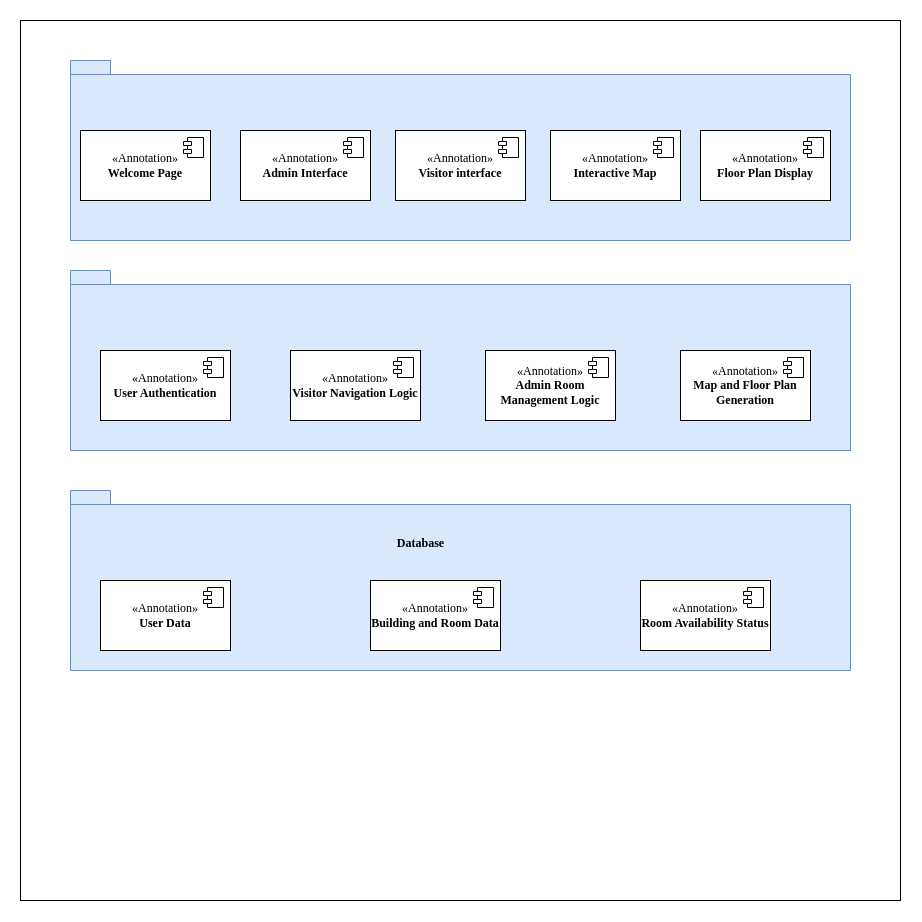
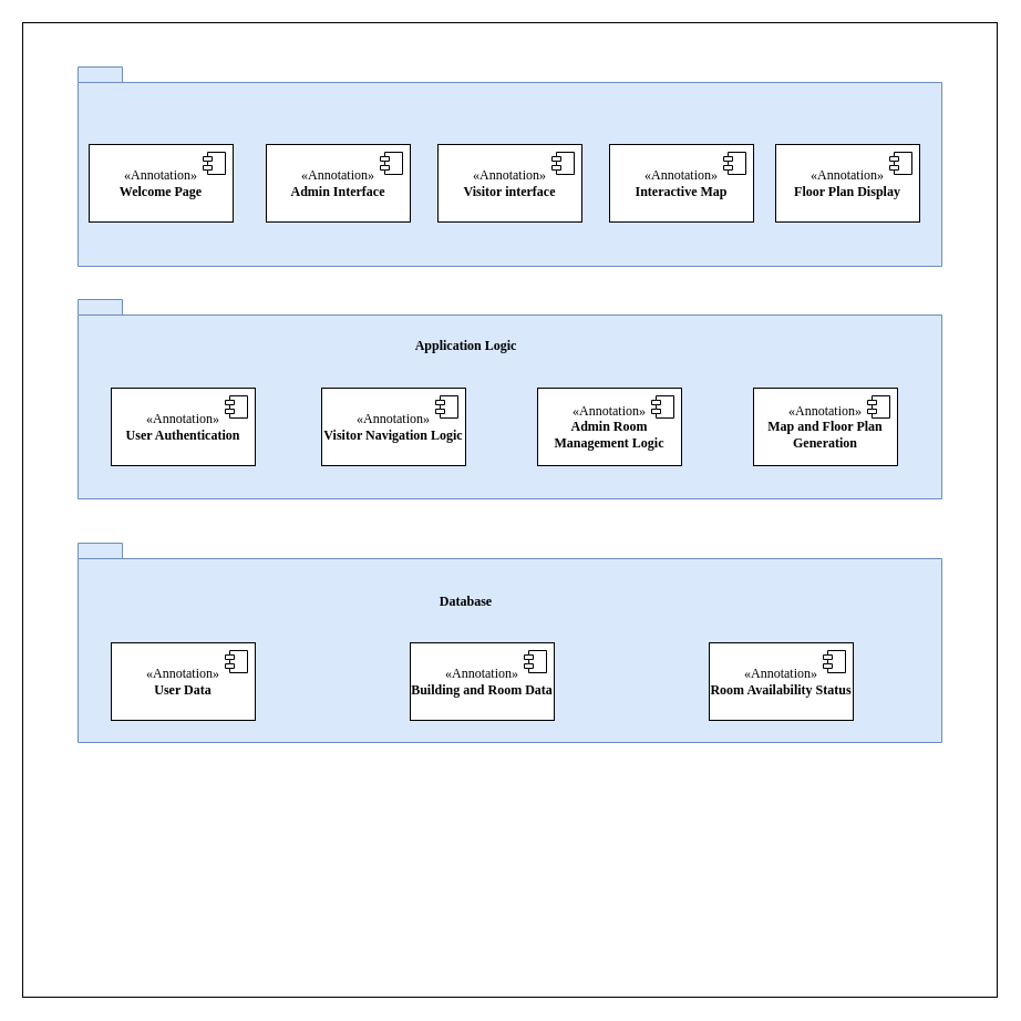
  <mxCell id="0" />
  <mxCell id="1" parent="0" />
  <mxCell id="2" value="" style="whiteSpace=wrap;html=1;aspect=fixed;fontFamily=Times New Roman;spacing=2;" vertex="1" parent="1"><mxGeometry y="20" width="880" height="880" as="geometry" x="20" /></mxCell>
  <mxCell id="3" value="" style="shape=folder;fontStyle=1;spacingTop=10;tabWidth=40;tabHeight=14;tabPosition=left;html=1;whiteSpace=wrap;fillColor=#dae8fc;strokeColor=#6c8ebf;fontFamily=Times New Roman;spacing=2;" vertex="1" parent="1"><mxGeometry x="70" y="60" width="780" height="180" as="geometry" /></mxCell>
  <mxCell id="4" value="" style="shape=folder;fontStyle=1;spacingTop=10;tabWidth=40;tabHeight=14;tabPosition=left;html=1;whiteSpace=wrap;fillColor=#dae8fc;strokeColor=#6c8ebf;fontFamily=Times New Roman;spacing=2;" vertex="1" parent="1"><mxGeometry x="70" y="270" width="780" height="180" as="geometry" /></mxCell>
  <mxCell id="5" value="" style="shape=folder;fontStyle=1;spacingTop=10;tabWidth=40;tabHeight=14;tabPosition=left;html=1;whiteSpace=wrap;fontFamily=Times New Roman;spacing=2;fillColor=#dae8fc;strokeColor=#6c8ebf;" vertex="1" parent="1"><mxGeometry x="70" y="490" width="780" height="180" as="geometry" /></mxCell>
  <mxCell id="6" value="«Annotation»&lt;br&gt;&lt;b&gt;Welcome Page&lt;/b&gt;" style="html=1;dropTarget=0;whiteSpace=wrap;fontFamily=Times New Roman;spacing=2;" vertex="1" parent="1"><mxGeometry x="80" y="130" width="130" height="70" as="geometry" /></mxCell>
  <mxCell id="7" value="" style="shape=module;jettyWidth=8;jettyHeight=4;fontFamily=Times New Roman;spacing=2;" vertex="1" parent="6"><mxGeometry x="1" width="20" height="20" relative="1" as="geometry"><mxPoint x="-27" y="7" as="offset" /></mxGeometry></mxCell>
  <mxCell id="8" value="«Annotation»&lt;br&gt;&lt;b&gt;Floor Plan Display&lt;/b&gt;" style="html=1;dropTarget=0;whiteSpace=wrap;fontFamily=Times New Roman;spacing=2;" vertex="1" parent="1"><mxGeometry x="700" y="130" width="130" height="70" as="geometry" /></mxCell>
  <mxCell id="9" value="" style="shape=module;jettyWidth=8;jettyHeight=4;fontFamily=Times New Roman;spacing=2;" vertex="1" parent="8"><mxGeometry x="1" width="20" height="20" relative="1" as="geometry"><mxPoint x="-27" y="7" as="offset" /></mxGeometry></mxCell>
  <mxCell id="10" value="«Annotation»&lt;br&gt;&lt;b&gt;Admin Interface&lt;/b&gt;" style="html=1;dropTarget=0;whiteSpace=wrap;fontFamily=Times New Roman;spacing=2;" vertex="1" parent="1"><mxGeometry x="240" y="130" width="130" height="70" as="geometry" /></mxCell>
  <mxCell id="11" value="" style="shape=module;jettyWidth=8;jettyHeight=4;fontFamily=Times New Roman;spacing=2;" vertex="1" parent="10"><mxGeometry x="1" width="20" height="20" relative="1" as="geometry"><mxPoint x="-27" y="7" as="offset" /></mxGeometry></mxCell>
  <mxCell id="12" value="«Annotation»&lt;br&gt;&lt;b&gt;Visitor interface&lt;/b&gt;" style="html=1;dropTarget=0;whiteSpace=wrap;fontFamily=Times New Roman;spacing=2;" vertex="1" parent="1"><mxGeometry x="395" y="130" width="130" height="70" as="geometry" /></mxCell>
  <mxCell id="13" value="" style="shape=module;jettyWidth=8;jettyHeight=4;fontFamily=Times New Roman;spacing=2;" vertex="1" parent="12"><mxGeometry x="1" width="20" height="20" relative="1" as="geometry"><mxPoint x="-27" y="7" as="offset" /></mxGeometry></mxCell>
  <mxCell id="14" value="«Annotation»&lt;br&gt;&lt;b&gt;Interactive Map&lt;/b&gt;" style="html=1;dropTarget=0;whiteSpace=wrap;fontFamily=Times New Roman;spacing=2;" vertex="1" parent="1"><mxGeometry x="550" y="130" width="130" height="70" as="geometry" /></mxCell>
  <mxCell id="15" value="" style="shape=module;jettyWidth=8;jettyHeight=4;fontFamily=Times New Roman;spacing=2;" vertex="1" parent="14"><mxGeometry x="1" width="20" height="20" relative="1" as="geometry"><mxPoint x="-27" y="7" as="offset" /></mxGeometry></mxCell>
  <mxCell id="16" value="«Annotation»&lt;br&gt;&lt;b&gt;User Authentication&lt;/b&gt;" style="html=1;dropTarget=0;whiteSpace=wrap;fontFamily=Times New Roman;spacing=2;" vertex="1" parent="1"><mxGeometry x="100" y="350" width="130" height="70" as="geometry" /></mxCell>
  <mxCell id="17" value="" style="shape=module;jettyWidth=8;jettyHeight=4;fontFamily=Times New Roman;spacing=2;" vertex="1" parent="16"><mxGeometry x="1" width="20" height="20" relative="1" as="geometry"><mxPoint x="-27" y="7" as="offset" /></mxGeometry></mxCell>
  <mxCell id="18" value="«Annotation»&lt;br&gt;&lt;b&gt;Visitor Navigation Logic&lt;/b&gt;" style="html=1;dropTarget=0;whiteSpace=wrap;fontFamily=Times New Roman;spacing=2;" vertex="1" parent="1"><mxGeometry x="290" y="350" width="130" height="70" as="geometry" /></mxCell>
  <mxCell id="19" value="" style="shape=module;jettyWidth=8;jettyHeight=4;fontFamily=Times New Roman;spacing=2;" vertex="1" parent="18"><mxGeometry x="1" width="20" height="20" relative="1" as="geometry"><mxPoint x="-27" y="7" as="offset" /></mxGeometry></mxCell>
+ <mxCell id="20" value="Application Logic" style="text;align=center;fontStyle=1;verticalAlign=middle;spacingLeft=3;spacingRight=3;strokeColor=none;rotatable=0;points=[[0,0.5],[1,0.5]];portConstraint=eastwest;html=1;fontFamily=Times New Roman;spacing=2;" vertex="1" parent="1"><mxGeometry x="380" y="299" width="80" height="26" as="geometry" /></mxCell>
  <mxCell id="21" value="«Annotation»&lt;br&gt;&lt;b&gt;Admin Room Management Logic&lt;/b&gt;" style="html=1;dropTarget=0;whiteSpace=wrap;fontFamily=Times New Roman;spacing=2;" vertex="1" parent="1"><mxGeometry x="485" y="350" width="130" height="70" as="geometry" /></mxCell>
  <mxCell id="22" value="" style="shape=module;jettyWidth=8;jettyHeight=4;fontFamily=Times New Roman;spacing=2;" vertex="1" parent="21"><mxGeometry x="1" width="20" height="20" relative="1" as="geometry"><mxPoint x="-27" y="7" as="offset" /></mxGeometry></mxCell>
  <mxCell id="23" value="«Annotation»&lt;br&gt;&lt;b&gt;Map and Floor Plan Generation&lt;/b&gt;" style="html=1;dropTarget=0;whiteSpace=wrap;fontFamily=Times New Roman;spacing=2;" vertex="1" parent="1"><mxGeometry x="680" y="350" width="130" height="70" as="geometry" /></mxCell>
  <mxCell id="24" value="" style="shape=module;jettyWidth=8;jettyHeight=4;fontFamily=Times New Roman;spacing=2;" vertex="1" parent="23"><mxGeometry x="1" width="20" height="20" relative="1" as="geometry"><mxPoint x="-27" y="7" as="offset" /></mxGeometry></mxCell>
  <mxCell id="25" value="Database" style="text;align=center;fontStyle=1;verticalAlign=middle;spacingLeft=3;spacingRight=3;strokeColor=none;rotatable=0;points=[[0,0.5],[1,0.5]];portConstraint=eastwest;html=1;fontFamily=Times New Roman;spacing=2;" vertex="1" parent="1"><mxGeometry x="380" y="530" width="80" height="26" as="geometry" /></mxCell>
  <mxCell id="26" value="«Annotation»&lt;br&gt;&lt;b&gt;Room Availability Status&lt;/b&gt;" style="html=1;dropTarget=0;whiteSpace=wrap;fontFamily=Times New Roman;spacing=2;" vertex="1" parent="1"><mxGeometry x="640" y="580" width="130" height="70" as="geometry" /></mxCell>
  <mxCell id="27" value="" style="shape=module;jettyWidth=8;jettyHeight=4;fontFamily=Times New Roman;spacing=2;" vertex="1" parent="26"><mxGeometry x="1" width="20" height="20" relative="1" as="geometry"><mxPoint x="-27" y="7" as="offset" /></mxGeometry></mxCell>
  <mxCell id="28" value="«Annotation»&lt;br&gt;&lt;b&gt;Building and Room Data&lt;/b&gt;" style="html=1;dropTarget=0;whiteSpace=wrap;fontFamily=Times New Roman;spacing=2;" vertex="1" parent="1"><mxGeometry x="370" y="580" width="130" height="70" as="geometry" /></mxCell>
  <mxCell id="29" value="" style="shape=module;jettyWidth=8;jettyHeight=4;fontFamily=Times New Roman;spacing=2;" vertex="1" parent="28"><mxGeometry x="1" width="20" height="20" relative="1" as="geometry"><mxPoint x="-27" y="7" as="offset" /></mxGeometry></mxCell>
  <mxCell id="30" value="«Annotation»&lt;br&gt;&lt;b&gt;User Data&lt;/b&gt;" style="html=1;dropTarget=0;whiteSpace=wrap;fontFamily=Times New Roman;spacing=2;" vertex="1" parent="1"><mxGeometry x="100" y="580" width="130" height="70" as="geometry" /></mxCell>
  <mxCell id="31" value="" style="shape=module;jettyWidth=8;jettyHeight=4;fontFamily=Times New Roman;spacing=2;" vertex="1" parent="30"><mxGeometry x="1" width="20" height="20" relative="1" as="geometry"><mxPoint x="-27" y="7" as="offset" /></mxGeometry></mxCell>
